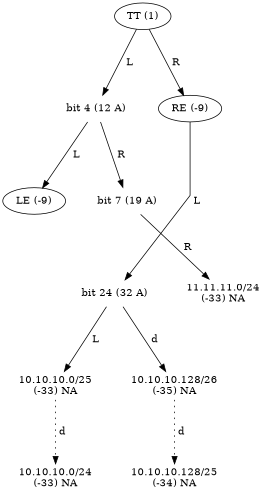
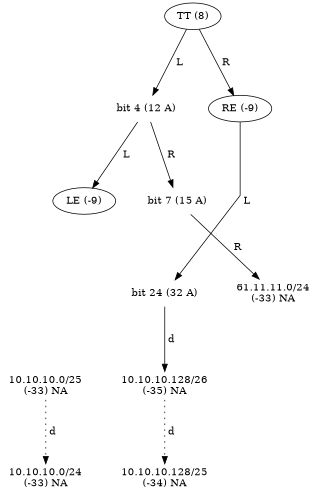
  digraph {
    ranksep="1.0 equally"
    splines=line
    node [shape=plaintext]
    edge [style=solid]
    n1 [label="RE (-9)" shape=""]
    n2 [label="bit 4 (12 A)"]
-   n3 [label="bit 7 (19 A)"]
+   n3 [label="bit 7 (15 A)"]
    n4 [label="LE (-9)" shape=""]
-   n5 [label="11.11.11.0/24\n(-33) NA"]
+   n5 [label="61.11.11.0/24\n(-33) NA"]
    n6 [label="bit 24 (32 A)"]
    n7 [label="10.10.10.128/26\n(-35) NA"]
    n8 [label="10.10.10.0/25\n(-33) NA"]
    n9 [label="10.10.10.128/25\n(-34) NA"]
    n10 [label="10.10.10.0/24\n(-33) NA"]
-   n11 [label="TT (1)" shape=""]
+   n11 [label="TT (8)" shape=""]
    subgraph sub_1 {
      rank=same
      rankdir=LR
      n1
      n2
    }
    subgraph sub_2 {
      rank=same
      rankdir=LR
      n3
      n4
    }
    subgraph sub_3 {
      rank=same
      rankdir=LR
      n5
      n6
    }
    subgraph sub_4 {
      rank=same
      rankdir=LR
      n7
      n8
    }
    n1 -> n6 [label=" L"]
    n2 -> n1 [style=invis]
    n2 -> n3 [label=" R"]
    n2 -> n4 [label=" L"]
    n3 -> n5 [label=" R"]
    n4 -> n3 [style=invis]
    n6 -> n5 [style=invis]
    n6 -> n7 [label=" d"]
-   n6 -> n8 [label=" L"]
    n7 -> n9 [label=" d" style=dotted]
    n8 -> n7 [style=invis]
    n8 -> n10 [label=" d" style=dotted]
    n11 -> n1 [label=" R"]
    n11 -> n2 [label=" L"]
  }
